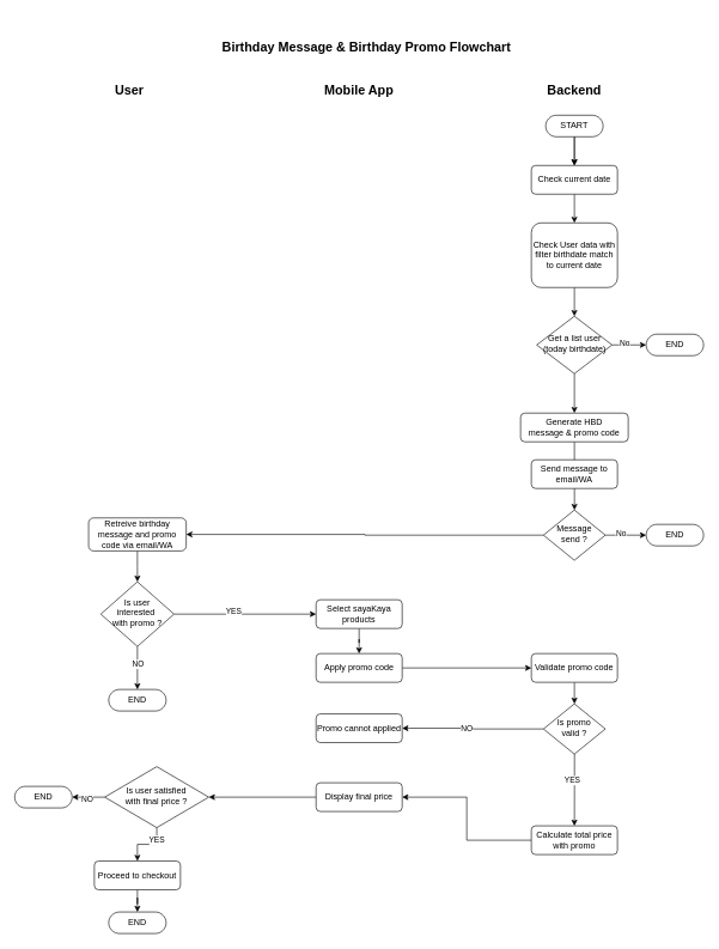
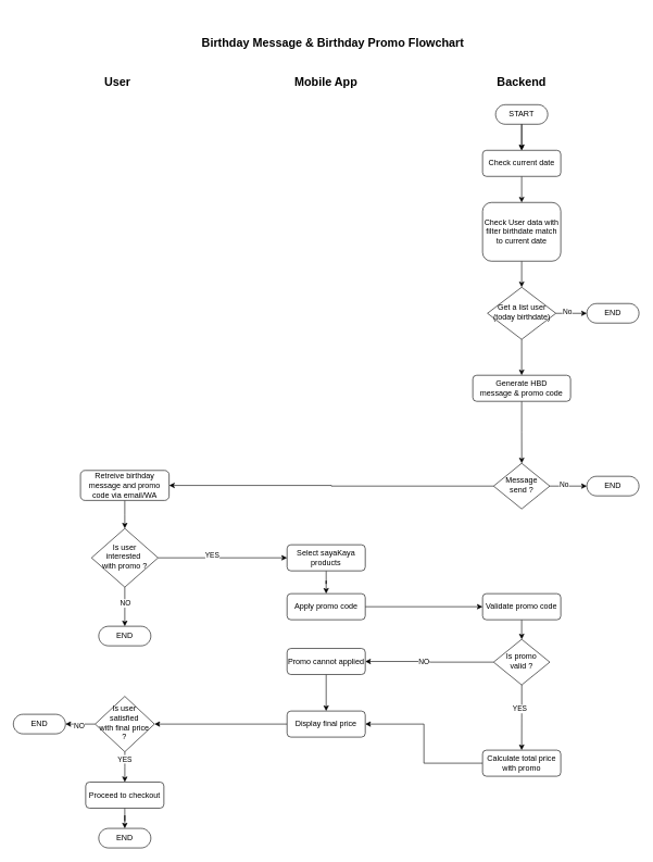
  <mxCell id="0" />
  <mxCell id="1" parent="0" />
  <mxCell id="2" value="&lt;h2&gt;User&lt;/h2&gt;" style="text;html=1;strokeColor=none;fillColor=none;align=center;verticalAlign=middle;whiteSpace=wrap;rounded=0;" vertex="1" parent="1"><mxGeometry x="110" y="80" width="140" height="90" as="geometry" /></mxCell>
  <mxCell id="3" value="&lt;h2&gt;Mobile App&lt;/h2&gt;" style="text;html=1;strokeColor=none;fillColor=none;align=center;verticalAlign=middle;whiteSpace=wrap;rounded=0;" vertex="1" parent="1"><mxGeometry x="430" y="80" width="140" height="90" as="geometry" /></mxCell>
  <mxCell id="4" value="" style="edgeStyle=orthogonalEdgeStyle;rounded=0;orthogonalLoop=1;jettySize=auto;html=1;" edge="1" parent="1" source="5" target="9"><mxGeometry relative="1" as="geometry" /></mxCell>
  <mxCell id="5" value="&lt;h2&gt;Backend&lt;/h2&gt;" style="text;html=1;strokeColor=none;fillColor=none;align=center;verticalAlign=middle;whiteSpace=wrap;rounded=0;" vertex="1" parent="1"><mxGeometry x="730" y="80" width="140" height="90" as="geometry" /></mxCell>
  <mxCell id="6" value="" style="edgeStyle=orthogonalEdgeStyle;rounded=0;orthogonalLoop=1;jettySize=auto;html=1;" edge="1" parent="1" source="7" target="9"><mxGeometry relative="1" as="geometry" /></mxCell>
  <mxCell id="7" value="START" style="html=1;dashed=0;whiteSpace=wrap;shape=mxgraph.dfd.start" vertex="1" parent="1"><mxGeometry x="760" y="160" width="80" height="30" as="geometry" /></mxCell>
  <mxCell id="8" value="" style="edgeStyle=orthogonalEdgeStyle;rounded=0;orthogonalLoop=1;jettySize=auto;html=1;" edge="1" parent="1" source="9" target="15"><mxGeometry relative="1" as="geometry" /></mxCell>
  <mxCell id="9" value="Check current date" style="rounded=1;whiteSpace=wrap;html=1;fontSize=12;glass=0;strokeWidth=1;shadow=0;" vertex="1" parent="1"><mxGeometry x="740" y="230" width="120" height="40" as="geometry" /></mxCell>
  <mxCell id="10" value="" style="edgeStyle=orthogonalEdgeStyle;rounded=0;orthogonalLoop=1;jettySize=auto;html=1;" edge="1" parent="1" source="13" target="16"><mxGeometry relative="1" as="geometry" /></mxCell>
  <mxCell id="11" value="No" style="edgeLabel;html=1;align=center;verticalAlign=middle;resizable=0;points=[];" vertex="1" connectable="0" parent="10"><mxGeometry x="-0.324" y="4" relative="1" as="geometry"><mxPoint x="1" as="offset" /></mxGeometry></mxCell>
  <mxCell id="12" value="" style="edgeStyle=orthogonalEdgeStyle;rounded=0;orthogonalLoop=1;jettySize=auto;html=1;" edge="1" parent="1" source="13" target="18"><mxGeometry relative="1" as="geometry" /></mxCell>
  <mxCell id="13" value="Get a list user&lt;br&gt;(today birthdate)" style="rhombus;whiteSpace=wrap;html=1;shadow=0;fontFamily=Helvetica;fontSize=12;align=center;strokeWidth=1;spacing=6;spacingTop=-4;" vertex="1" parent="1"><mxGeometry x="747.5" y="440" width="105" height="80" as="geometry" /></mxCell>
  <mxCell id="14" value="" style="edgeStyle=orthogonalEdgeStyle;rounded=0;orthogonalLoop=1;jettySize=auto;html=1;" edge="1" parent="1" source="15" target="13"><mxGeometry relative="1" as="geometry" /></mxCell>
  <mxCell id="15" value="Check User data with filter birthdate match to current date" style="rounded=1;whiteSpace=wrap;html=1;fontSize=12;glass=0;strokeWidth=1;shadow=0;" vertex="1" parent="1"><mxGeometry x="740" y="310" width="120" height="90" as="geometry" /></mxCell>
  <mxCell id="16" value="END" style="html=1;dashed=0;whiteSpace=wrap;shape=mxgraph.dfd.start" vertex="1" parent="1"><mxGeometry x="900" y="465" width="80" height="30" as="geometry" /></mxCell>
  <mxCell id="17" value="" style="edgeStyle=orthogonalEdgeStyle;rounded=0;orthogonalLoop=1;jettySize=auto;html=1;" edge="1" parent="1" source="18" target="23"><mxGeometry relative="1" as="geometry" /></mxCell>
  <mxCell id="18" value="Generate HBD&lt;br&gt;message &amp;amp; promo code" style="rounded=1;whiteSpace=wrap;html=1;fontSize=12;glass=0;strokeWidth=1;shadow=0;" vertex="1" parent="1"><mxGeometry x="725" y="575" width="150" height="40" as="geometry" /></mxCell>
- <mxCell id="19" value="Send message to email/WA" style="rounded=1;whiteSpace=wrap;html=1;fontSize=12;glass=0;strokeWidth=1;shadow=0;" vertex="1" parent="1"><mxGeometry x="740" y="640" width="120" height="40" as="geometry" /></mxCell>
  <mxCell id="20" value="" style="edgeStyle=orthogonalEdgeStyle;rounded=0;orthogonalLoop=1;jettySize=auto;html=1;" edge="1" parent="1" source="23" target="24"><mxGeometry relative="1" as="geometry" /></mxCell>
  <mxCell id="21" value="No" style="edgeLabel;html=1;align=center;verticalAlign=middle;resizable=0;points=[];" vertex="1" connectable="0" parent="20"><mxGeometry x="-0.254" y="3" relative="1" as="geometry"><mxPoint as="offset" /></mxGeometry></mxCell>
  <mxCell id="22" style="edgeStyle=orthogonalEdgeStyle;rounded=0;orthogonalLoop=1;jettySize=auto;html=1;exitX=0;exitY=0.5;exitDx=0;exitDy=0;entryX=1;entryY=0.5;entryDx=0;entryDy=0;" edge="1" parent="1" source="23" target="26"><mxGeometry relative="1" as="geometry" /></mxCell>
  <mxCell id="23" value="Message send ?" style="rhombus;whiteSpace=wrap;html=1;shadow=0;fontFamily=Helvetica;fontSize=12;align=center;strokeWidth=1;spacing=6;spacingTop=-4;" vertex="1" parent="1"><mxGeometry x="756.88" y="710" width="86.25" height="70" as="geometry" /></mxCell>
  <mxCell id="24" value="END" style="html=1;dashed=0;whiteSpace=wrap;shape=mxgraph.dfd.start" vertex="1" parent="1"><mxGeometry x="900" y="730" width="80" height="30" as="geometry" /></mxCell>
  <mxCell id="25" value="" style="edgeStyle=orthogonalEdgeStyle;rounded=0;orthogonalLoop=1;jettySize=auto;html=1;" edge="1" parent="1" source="26" target="33"><mxGeometry relative="1" as="geometry" /></mxCell>
  <mxCell id="26" value="Retreive birthday message and promo code via email/WA" style="rounded=1;whiteSpace=wrap;html=1;fontSize=12;glass=0;strokeWidth=1;shadow=0;" vertex="1" parent="1"><mxGeometry x="123" y="721" width="136" height="46" as="geometry" /></mxCell>
  <mxCell id="27" value="" style="edgeStyle=orthogonalEdgeStyle;rounded=0;orthogonalLoop=1;jettySize=auto;html=1;" edge="1" parent="1" source="28" target="36"><mxGeometry relative="1" as="geometry" /></mxCell>
  <mxCell id="28" value="Select sayaKaya products" style="rounded=1;whiteSpace=wrap;html=1;fontSize=12;glass=0;strokeWidth=1;shadow=0;" vertex="1" parent="1"><mxGeometry x="440" y="835" width="120" height="40" as="geometry" /></mxCell>
  <mxCell id="29" style="edgeStyle=orthogonalEdgeStyle;rounded=0;orthogonalLoop=1;jettySize=auto;html=1;exitX=1;exitY=0.5;exitDx=0;exitDy=0;entryX=0;entryY=0.5;entryDx=0;entryDy=0;" edge="1" parent="1" source="33" target="28"><mxGeometry relative="1" as="geometry" /></mxCell>
  <mxCell id="30" value="YES" style="edgeLabel;html=1;align=center;verticalAlign=middle;resizable=0;points=[];" vertex="1" connectable="0" parent="29"><mxGeometry x="-0.173" y="5" relative="1" as="geometry"><mxPoint as="offset" /></mxGeometry></mxCell>
  <mxCell id="31" value="" style="edgeStyle=orthogonalEdgeStyle;rounded=0;orthogonalLoop=1;jettySize=auto;html=1;" edge="1" parent="1" source="33" target="34"><mxGeometry relative="1" as="geometry" /></mxCell>
  <mxCell id="32" value="NO" style="edgeLabel;html=1;align=center;verticalAlign=middle;resizable=0;points=[];" vertex="1" connectable="0" parent="31"><mxGeometry x="-0.211" relative="1" as="geometry"><mxPoint as="offset" /></mxGeometry></mxCell>
  <mxCell id="33" value="Is user&lt;br&gt;interested&amp;nbsp;&lt;br&gt;with promo ?" style="rhombus;whiteSpace=wrap;html=1;shadow=0;fontFamily=Helvetica;fontSize=12;align=center;strokeWidth=1;spacing=6;spacingTop=-4;" vertex="1" parent="1"><mxGeometry x="139.94" y="810" width="102.12" height="90" as="geometry" /></mxCell>
  <mxCell id="34" value="END" style="html=1;dashed=0;whiteSpace=wrap;shape=mxgraph.dfd.start" vertex="1" parent="1"><mxGeometry x="151" y="960" width="80" height="30" as="geometry" /></mxCell>
  <mxCell id="35" style="edgeStyle=orthogonalEdgeStyle;rounded=0;orthogonalLoop=1;jettySize=auto;html=1;exitX=1;exitY=0.5;exitDx=0;exitDy=0;entryX=0;entryY=0.5;entryDx=0;entryDy=0;" edge="1" parent="1" source="36" target="38"><mxGeometry relative="1" as="geometry" /></mxCell>
  <mxCell id="36" value="Apply promo code" style="rounded=1;whiteSpace=wrap;html=1;fontSize=12;glass=0;strokeWidth=1;shadow=0;" vertex="1" parent="1"><mxGeometry x="440" y="910" width="120" height="40" as="geometry" /></mxCell>
  <mxCell id="37" value="" style="edgeStyle=orthogonalEdgeStyle;rounded=0;orthogonalLoop=1;jettySize=auto;html=1;" edge="1" parent="1" source="38" target="43"><mxGeometry relative="1" as="geometry" /></mxCell>
  <mxCell id="38" value="Validate promo code" style="rounded=1;whiteSpace=wrap;html=1;fontSize=12;glass=0;strokeWidth=1;shadow=0;" vertex="1" parent="1"><mxGeometry x="740.01" y="910" width="120" height="40" as="geometry" /></mxCell>
  <mxCell id="39" style="edgeStyle=orthogonalEdgeStyle;rounded=0;orthogonalLoop=1;jettySize=auto;html=1;exitX=0;exitY=0.5;exitDx=0;exitDy=0;entryX=1;entryY=0.5;entryDx=0;entryDy=0;" edge="1" parent="1" source="43" target="45"><mxGeometry relative="1" as="geometry" /></mxCell>
  <mxCell id="40" value="NO" style="edgeLabel;html=1;align=center;verticalAlign=middle;resizable=0;points=[];" vertex="1" connectable="0" parent="39"><mxGeometry x="0.094" y="-1" relative="1" as="geometry"><mxPoint as="offset" /></mxGeometry></mxCell>
  <mxCell id="41" value="" style="edgeStyle=orthogonalEdgeStyle;rounded=0;orthogonalLoop=1;jettySize=auto;html=1;" edge="1" parent="1" source="43" target="47"><mxGeometry relative="1" as="geometry" /></mxCell>
  <mxCell id="42" value="YES" style="edgeLabel;html=1;align=center;verticalAlign=middle;resizable=0;points=[];" vertex="1" connectable="0" parent="41"><mxGeometry x="-0.261" y="-4" relative="1" as="geometry"><mxPoint as="offset" /></mxGeometry></mxCell>
  <mxCell id="43" value="Is promo&lt;br&gt;valid ?" style="rhombus;whiteSpace=wrap;html=1;shadow=0;fontFamily=Helvetica;fontSize=12;align=center;strokeWidth=1;spacing=6;spacingTop=-4;" vertex="1" parent="1"><mxGeometry x="756.87" y="980" width="86.25" height="70" as="geometry" /></mxCell>
+ <mxCell id="44" value="" style="edgeStyle=orthogonalEdgeStyle;rounded=0;orthogonalLoop=1;jettySize=auto;html=1;" edge="1" parent="1" source="45" target="49"><mxGeometry relative="1" as="geometry" /></mxCell>
  <mxCell id="45" value="Promo cannot applied" style="rounded=1;whiteSpace=wrap;html=1;fontSize=12;glass=0;strokeWidth=1;shadow=0;" vertex="1" parent="1"><mxGeometry x="440" y="994" width="120" height="40" as="geometry" /></mxCell>
  <mxCell id="46" style="edgeStyle=orthogonalEdgeStyle;rounded=0;orthogonalLoop=1;jettySize=auto;html=1;exitX=0;exitY=0.5;exitDx=0;exitDy=0;entryX=1;entryY=0.5;entryDx=0;entryDy=0;" edge="1" parent="1" source="47" target="49"><mxGeometry relative="1" as="geometry" /></mxCell>
  <mxCell id="47" value="Calculate total price with promo" style="rounded=1;whiteSpace=wrap;html=1;fontSize=12;glass=0;strokeWidth=1;shadow=0;" vertex="1" parent="1"><mxGeometry x="739.99" y="1150" width="120" height="40" as="geometry" /></mxCell>
  <mxCell id="48" style="edgeStyle=orthogonalEdgeStyle;rounded=0;orthogonalLoop=1;jettySize=auto;html=1;exitX=0;exitY=0.5;exitDx=0;exitDy=0;entryX=1;entryY=0.5;entryDx=0;entryDy=0;" edge="1" parent="1" source="49" target="54"><mxGeometry relative="1" as="geometry" /></mxCell>
  <mxCell id="49" value="Display final price" style="rounded=1;whiteSpace=wrap;html=1;fontSize=12;glass=0;strokeWidth=1;shadow=0;" vertex="1" parent="1"><mxGeometry x="440" y="1090" width="120" height="40" as="geometry" /></mxCell>
  <mxCell id="50" value="" style="edgeStyle=orthogonalEdgeStyle;rounded=0;orthogonalLoop=1;jettySize=auto;html=1;" edge="1" parent="1" source="54" target="55"><mxGeometry relative="1" as="geometry" /></mxCell>
  <mxCell id="51" value="NO" style="edgeLabel;html=1;align=center;verticalAlign=middle;resizable=0;points=[];" vertex="1" connectable="0" parent="50"><mxGeometry x="0.164" y="2" relative="1" as="geometry"><mxPoint x="1" as="offset" /></mxGeometry></mxCell>
  <mxCell id="52" value="" style="edgeStyle=orthogonalEdgeStyle;rounded=0;orthogonalLoop=1;jettySize=auto;html=1;" edge="1" parent="1" source="54" target="57"><mxGeometry relative="1" as="geometry" /></mxCell>
  <mxCell id="53" value="YES" style="edgeLabel;html=1;align=center;verticalAlign=middle;resizable=0;points=[];" vertex="1" connectable="0" parent="52"><mxGeometry x="-0.524" y="-1" relative="1" as="geometry"><mxPoint as="offset" /></mxGeometry></mxCell>
- <mxCell id="54" value="Is user satisfied&lt;br&gt;with final price ?" style="rhombus;whiteSpace=wrap;html=1;shadow=0;fontFamily=Helvetica;fontSize=12;align=center;strokeWidth=1;spacing=6;spacingTop=-4;" vertex="1" parent="1"><mxGeometry x="145.47" y="1067.5" width="145" height="85" as="geometry" /></mxCell>
+ <mxCell id="54" value="Is user satisfied&lt;br&gt;with final price ?" style="rhombus;whiteSpace=wrap;html=1;shadow=0;fontFamily=Helvetica;fontSize=12;align=center;strokeWidth=1;spacing=6;spacingTop=-4;" vertex="1" parent="1"><mxGeometry x="145.47" y="1067.5" width="91.06" height="85" as="geometry" /></mxCell>
  <mxCell id="55" value="END" style="html=1;dashed=0;whiteSpace=wrap;shape=mxgraph.dfd.start" vertex="1" parent="1"><mxGeometry x="20" y="1095" width="80" height="30" as="geometry" /></mxCell>
  <mxCell id="56" value="" style="edgeStyle=orthogonalEdgeStyle;rounded=0;orthogonalLoop=1;jettySize=auto;html=1;" edge="1" parent="1" source="57" target="59"><mxGeometry relative="1" as="geometry" /></mxCell>
  <mxCell id="57" value="Proceed to checkout" style="rounded=1;whiteSpace=wrap;html=1;fontSize=12;glass=0;strokeWidth=1;shadow=0;" vertex="1" parent="1"><mxGeometry x="131" y="1199" width="120" height="40" as="geometry" /></mxCell>
  <mxCell id="58" value="&lt;h2&gt;Birthday Message &amp;amp; Birthday Promo Flowchart&amp;nbsp;&lt;/h2&gt;" style="text;html=1;strokeColor=none;fillColor=none;align=center;verticalAlign=middle;whiteSpace=wrap;rounded=0;" vertex="1" parent="1"><mxGeometry x="277.5" y="20" width="470" height="90" as="geometry" /></mxCell>
  <mxCell id="59" value="END" style="html=1;dashed=0;whiteSpace=wrap;shape=mxgraph.dfd.start" vertex="1" parent="1"><mxGeometry x="151" y="1270" width="80" height="30" as="geometry" /></mxCell>
